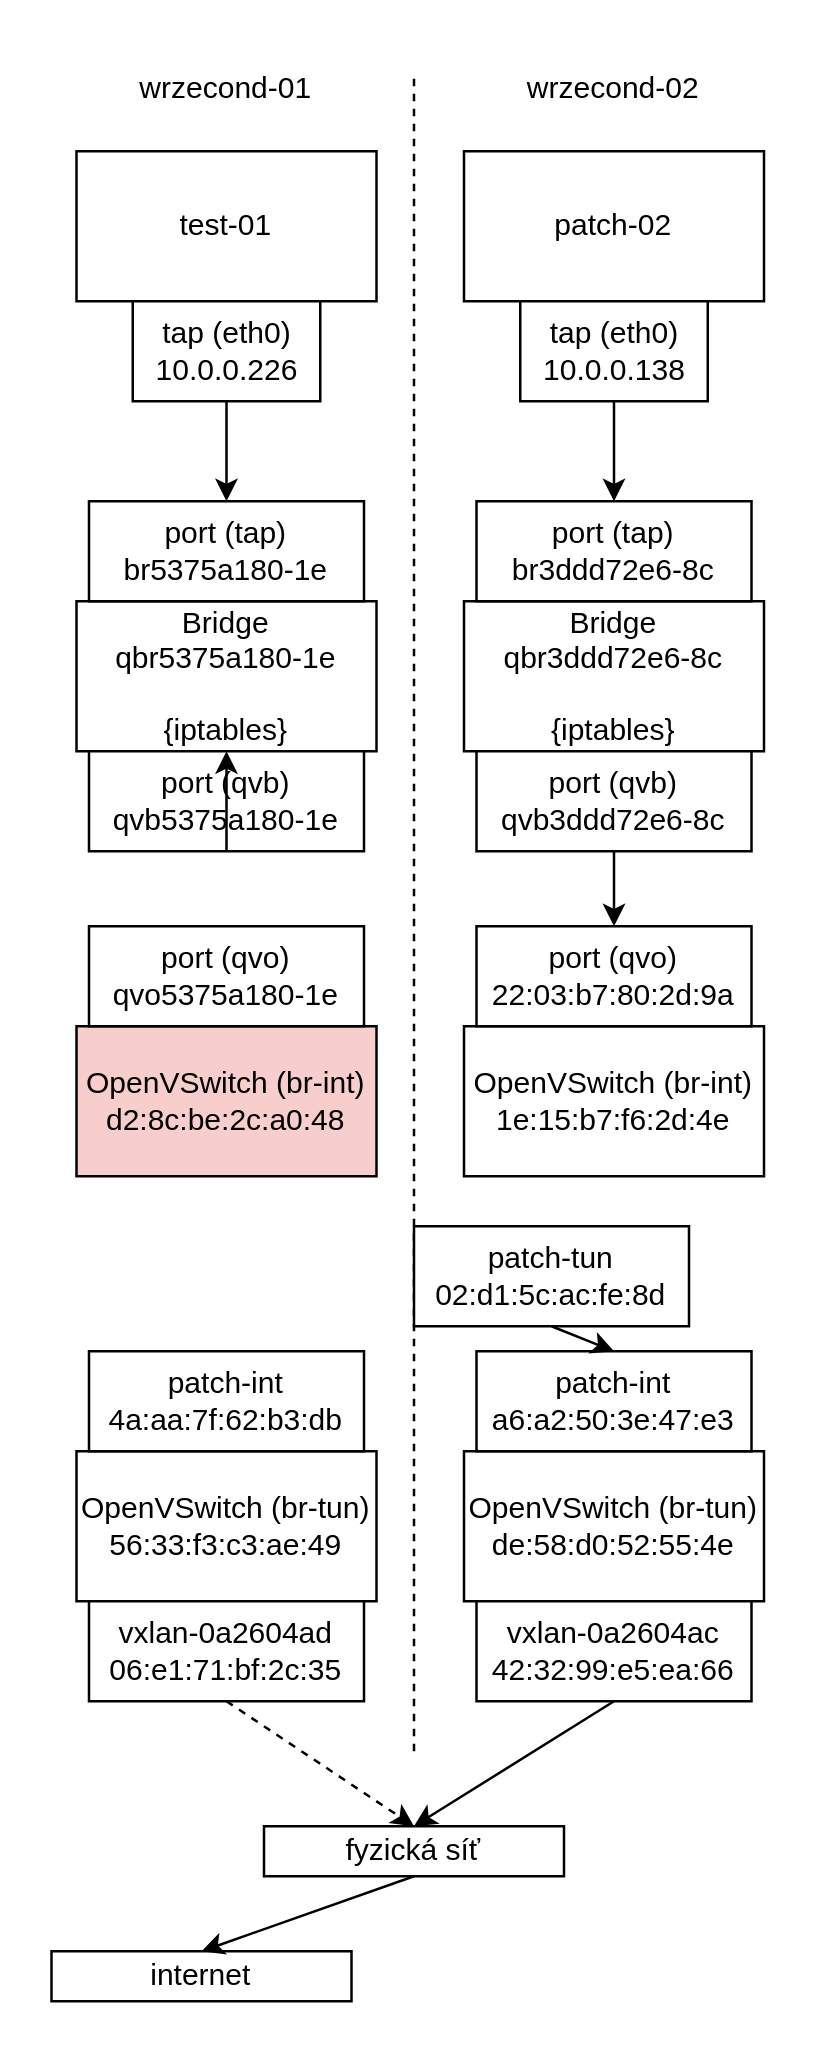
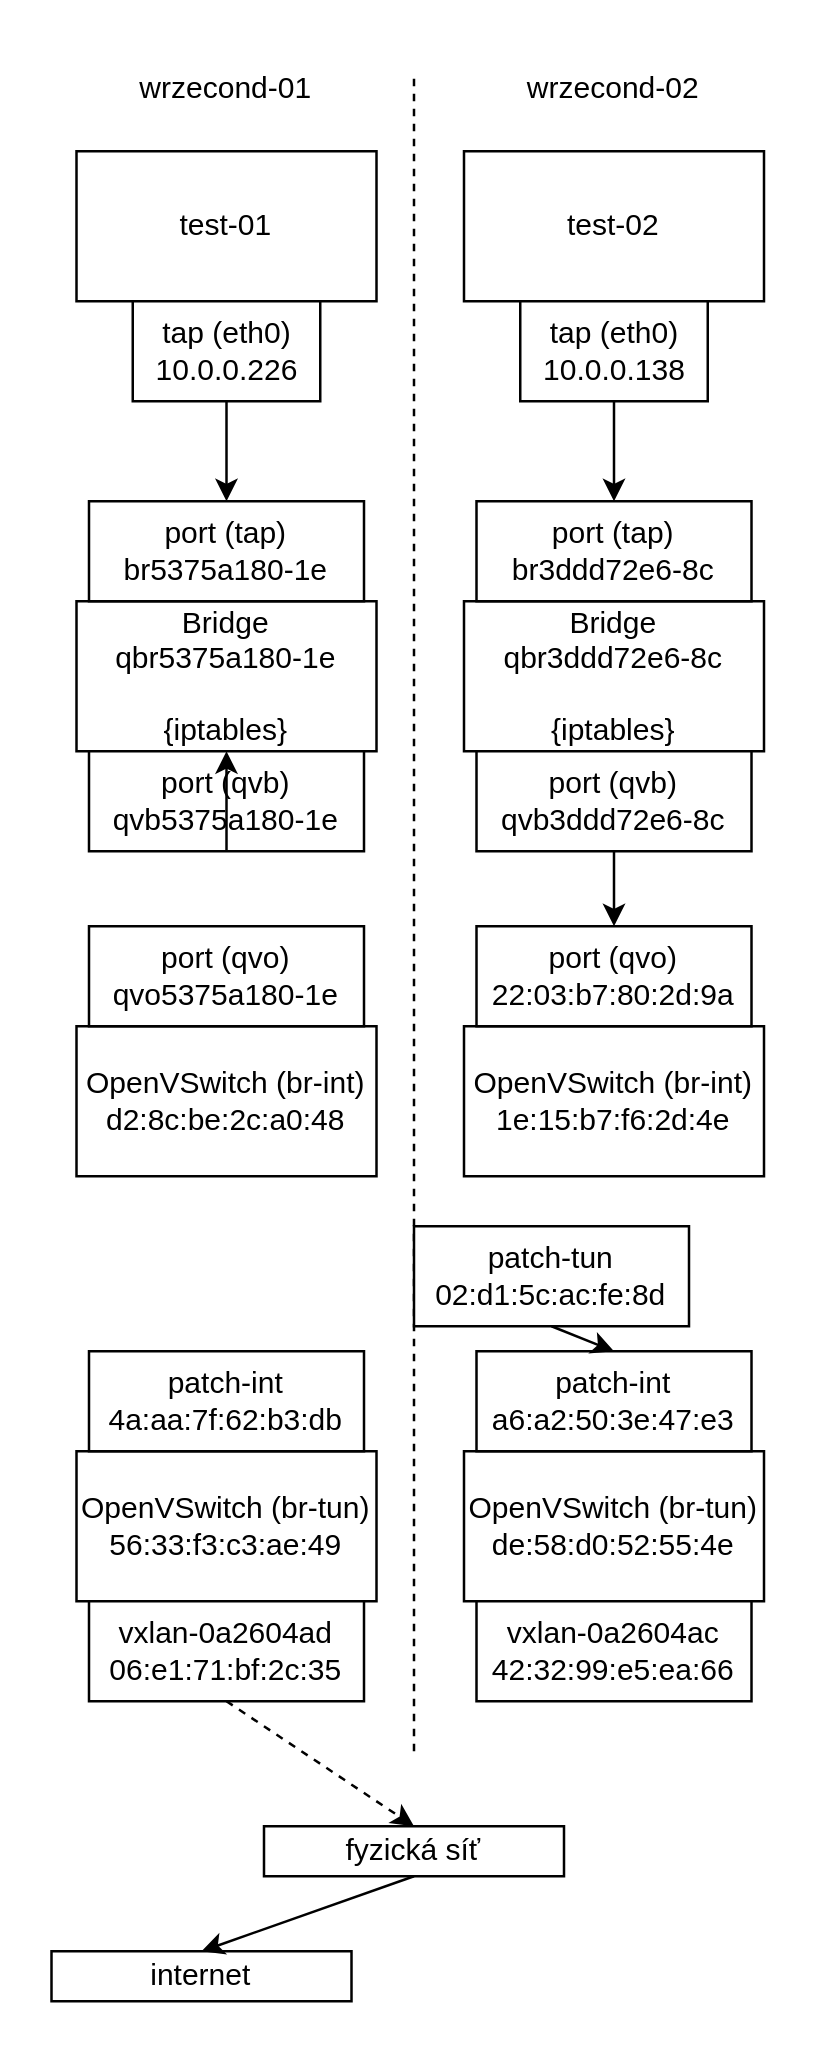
  <mxCell id="0" />
  <mxCell id="1" parent="0" />
  <mxCell id="2" value="" style="endArrow=none;dashed=1;html=1;rounded=0;" edge="1" parent="1"><mxGeometry width="50" height="50" relative="1" as="geometry"><mxPoint x="165" y="700" as="sourcePoint" /><mxPoint x="165" y="30" as="targetPoint" /></mxGeometry></mxCell>
  <mxCell id="3" value="wrzecond-01" style="text;html=1;strokeColor=none;fillColor=none;align=center;verticalAlign=middle;whiteSpace=wrap;rounded=0;" vertex="1" parent="1"><mxGeometry x="45" y="20" width="90" height="30" as="geometry" /></mxCell>
  <mxCell id="4" value="wrzecond-02" style="text;html=1;strokeColor=none;fillColor=none;align=center;verticalAlign=middle;whiteSpace=wrap;rounded=0;" vertex="1" parent="1"><mxGeometry x="200" y="20" width="90" height="30" as="geometry" /></mxCell>
  <mxCell id="5" value="test-01" style="rounded=0;whiteSpace=wrap;html=1;" vertex="1" parent="1"><mxGeometry x="30" y="60" width="120" height="60" as="geometry" /></mxCell>
- <mxCell id="6" value="patch-02" style="rounded=0;whiteSpace=wrap;html=1;" vertex="1" parent="1"><mxGeometry x="185" y="60" width="120" height="60" as="geometry" /></mxCell>
+ <mxCell id="6" value="test-02" style="rounded=0;whiteSpace=wrap;html=1;" vertex="1" parent="1"><mxGeometry x="185" y="60" width="120" height="60" as="geometry" /></mxCell>
  <mxCell id="7" value="tap (eth0)&lt;br&gt;10.0.0.226" style="rounded=0;whiteSpace=wrap;html=1;" vertex="1" parent="1"><mxGeometry x="52.5" y="120" width="75" height="40" as="geometry" /></mxCell>
  <mxCell id="8" value="tap (eth0)&lt;br&gt;10.0.0.138" style="rounded=0;whiteSpace=wrap;html=1;" vertex="1" parent="1"><mxGeometry x="207.5" y="120" width="75" height="40" as="geometry" /></mxCell>
  <mxCell id="9" value="Bridge&lt;br&gt;qbr5375a180-1e&lt;br&gt;&lt;br&gt;{iptables}" style="rounded=0;whiteSpace=wrap;html=1;" vertex="1" parent="1"><mxGeometry x="30" y="240" width="120" height="60" as="geometry" /></mxCell>
  <mxCell id="10" value="port (tap)&lt;br&gt;br5375a180-1e" style="rounded=0;whiteSpace=wrap;html=1;fontSize=12;" vertex="1" parent="1"><mxGeometry x="35" y="200" width="110" height="40" as="geometry" /></mxCell>
  <mxCell id="11" value="port (qvb)&lt;br&gt;qvb5375a180-1e" style="rounded=0;whiteSpace=wrap;html=1;fontSize=12;" vertex="1" parent="1"><mxGeometry x="35" y="300" width="110" height="40" as="geometry" /></mxCell>
  <mxCell id="12" value="" style="endArrow=classic;html=1;rounded=0;entryX=0.5;entryY=0;entryDx=0;entryDy=0;exitX=0.5;exitY=1;exitDx=0;exitDy=0;" edge="1" parent="1" source="7" target="10"><mxGeometry width="50" height="50" relative="1" as="geometry"><mxPoint x="85" y="160" as="sourcePoint" /><mxPoint x="135" y="110" as="targetPoint" /></mxGeometry></mxCell>
- <mxCell id="13" value="OpenVSwitch (br-int)&lt;br&gt;d2:8c:be:2c:a0:48" style="rounded=0;whiteSpace=wrap;html=1;fillColor=#f8cecc;" vertex="1" parent="1"><mxGeometry x="30" y="410" width="120" height="60" as="geometry" /></mxCell>
+ <mxCell id="13" value="OpenVSwitch (br-int)&lt;br&gt;d2:8c:be:2c:a0:48" style="rounded=0;whiteSpace=wrap;html=1;" vertex="1" parent="1"><mxGeometry x="30" y="410" width="120" height="60" as="geometry" /></mxCell>
  <mxCell id="14" value="port (qvo)&lt;br&gt;qvo5375a180-1e" style="rounded=0;whiteSpace=wrap;html=1;fontSize=12;" vertex="1" parent="1"><mxGeometry x="35" y="370" width="110" height="40" as="geometry" /></mxCell>
  <mxCell id="15" value="" style="endArrow=classic;html=1;rounded=0;exitX=0.5;exitY=1;exitDx=0;exitDy=0;" edge="1" parent="1" source="11" target="9"><mxGeometry width="50" height="50" relative="1" as="geometry"><mxPoint x="165" y="390" as="sourcePoint" /><mxPoint x="215" y="340" as="targetPoint" /></mxGeometry></mxCell>
  <mxCell id="16" value="OpenVSwitch (br-tun)&lt;br&gt;56:33:f3:c3:ae:49" style="rounded=0;whiteSpace=wrap;html=1;" vertex="1" parent="1"><mxGeometry x="30" y="580" width="120" height="60" as="geometry" /></mxCell>
  <mxCell id="17" value="patch-int&lt;br&gt;4a:aa:7f:62:b3:db" style="rounded=0;whiteSpace=wrap;html=1;fontSize=12;" vertex="1" parent="1"><mxGeometry x="35" y="540" width="110" height="40" as="geometry" /></mxCell>
  <mxCell id="18" value="vxlan-0a2604ad&lt;br&gt;06:e1:71:bf:2c:35" style="rounded=0;whiteSpace=wrap;html=1;fontSize=12;" vertex="1" parent="1"><mxGeometry x="35" y="640" width="110" height="40" as="geometry" /></mxCell>
  <mxCell id="19" value="fyzická síť" style="rounded=0;whiteSpace=wrap;html=1;" vertex="1" parent="1"><mxGeometry x="105" y="730" width="120" height="20" as="geometry" /></mxCell>
  <mxCell id="20" value="internet" style="rounded=0;whiteSpace=wrap;html=1;" vertex="1" parent="1"><mxGeometry x="20" y="780" width="120" height="20" as="geometry" /></mxCell>
  <mxCell id="21" value="" style="endArrow=classic;html=1;rounded=0;exitX=0.5;exitY=1;exitDx=0;exitDy=0;entryX=0.5;entryY=0;entryDx=0;entryDy=0;" edge="1" parent="1" source="19" target="20"><mxGeometry width="50" height="50" relative="1" as="geometry"><mxPoint x="165" y="670" as="sourcePoint" /><mxPoint x="215" y="620" as="targetPoint" /></mxGeometry></mxCell>
  <mxCell id="22" value="" style="endArrow=classic;html=1;rounded=0;exitX=0.5;exitY=1;exitDx=0;exitDy=0;entryX=0.5;entryY=0;entryDx=0;entryDy=0;dashed=1;" edge="1" parent="1" source="18" target="19"><mxGeometry width="50" height="50" relative="1" as="geometry"><mxPoint x="165" y="540" as="sourcePoint" /><mxPoint x="215" y="490" as="targetPoint" /></mxGeometry></mxCell>
  <mxCell id="23" value="Bridge&lt;br&gt;qbr3ddd72e6-8c&lt;br&gt;&lt;br&gt;{iptables}" style="rounded=0;whiteSpace=wrap;html=1;" vertex="1" parent="1"><mxGeometry x="185" y="240" width="120" height="60" as="geometry" /></mxCell>
  <mxCell id="24" value="port (tap)&lt;br&gt;br3ddd72e6-8c" style="rounded=0;whiteSpace=wrap;html=1;fontSize=12;" vertex="1" parent="1"><mxGeometry x="190" y="200" width="110" height="40" as="geometry" /></mxCell>
  <mxCell id="25" value="port (qvb)&lt;br&gt;qvb3ddd72e6-8c" style="rounded=0;whiteSpace=wrap;html=1;fontSize=12;" vertex="1" parent="1"><mxGeometry x="190" y="300" width="110" height="40" as="geometry" /></mxCell>
  <mxCell id="26" value="" style="endArrow=classic;html=1;rounded=0;entryX=0.5;entryY=0;entryDx=0;entryDy=0;exitX=0.5;exitY=1;exitDx=0;exitDy=0;" edge="1" parent="1" target="24" source="8"><mxGeometry width="50" height="50" relative="1" as="geometry"><mxPoint x="245" y="160" as="sourcePoint" /><mxPoint x="290" y="110" as="targetPoint" /></mxGeometry></mxCell>
  <mxCell id="27" value="OpenVSwitch (br-int)&lt;br&gt;1e:15:b7:f6:2d:4e" style="rounded=0;whiteSpace=wrap;html=1;" vertex="1" parent="1"><mxGeometry x="185" y="410" width="120" height="60" as="geometry" /></mxCell>
  <mxCell id="28" value="port (qvo)&lt;br&gt;22:03:b7:80:2d:9a" style="rounded=0;whiteSpace=wrap;html=1;fontSize=12;" vertex="1" parent="1"><mxGeometry x="190" y="370" width="110" height="40" as="geometry" /></mxCell>
  <mxCell id="29" value="patch-tun&lt;br&gt;02:d1:5c:ac:fe:8d" style="rounded=0;whiteSpace=wrap;html=1;fontSize=12;" vertex="1" parent="1"><mxGeometry x="165" y="490" width="110" height="40" as="geometry" /></mxCell>
  <mxCell id="30" value="" style="endArrow=classic;html=1;rounded=0;exitX=0.5;exitY=1;exitDx=0;exitDy=0;entryX=0.5;entryY=0;entryDx=0;entryDy=0;" edge="1" parent="1" source="25" target="28"><mxGeometry width="50" height="50" relative="1" as="geometry"><mxPoint x="320" y="390" as="sourcePoint" /><mxPoint x="370" y="340" as="targetPoint" /></mxGeometry></mxCell>
  <mxCell id="31" value="OpenVSwitch (br-tun)&lt;br&gt;de:58:d0:52:55:4e" style="rounded=0;whiteSpace=wrap;html=1;" vertex="1" parent="1"><mxGeometry x="185" y="580" width="120" height="60" as="geometry" /></mxCell>
  <mxCell id="32" value="patch-int&lt;br&gt;a6:a2:50:3e:47:e3" style="rounded=0;whiteSpace=wrap;html=1;fontSize=12;" vertex="1" parent="1"><mxGeometry x="190" y="540" width="110" height="40" as="geometry" /></mxCell>
  <mxCell id="33" value="vxlan-0a2604ac&lt;br&gt;42:32:99:e5:ea:66" style="rounded=0;whiteSpace=wrap;html=1;fontSize=12;" vertex="1" parent="1"><mxGeometry x="190" y="640" width="110" height="40" as="geometry" /></mxCell>
  <mxCell id="34" value="" style="endArrow=classic;html=1;rounded=0;exitX=0.5;exitY=1;exitDx=0;exitDy=0;entryX=0.5;entryY=0;entryDx=0;entryDy=0;" edge="1" parent="1" source="29" target="32"><mxGeometry width="50" height="50" relative="1" as="geometry"><mxPoint x="320" y="610" as="sourcePoint" /><mxPoint x="370" y="560" as="targetPoint" /></mxGeometry></mxCell>
- <mxCell id="35" value="" style="endArrow=classic;html=1;rounded=0;exitX=0.5;exitY=1;exitDx=0;exitDy=0;entryX=0.5;entryY=0;entryDx=0;entryDy=0;" edge="1" parent="1" source="33" target="19"><mxGeometry width="50" height="50" relative="1" as="geometry"><mxPoint x="155" y="620" as="sourcePoint" /><mxPoint x="205" y="570" as="targetPoint" /></mxGeometry></mxCell>
